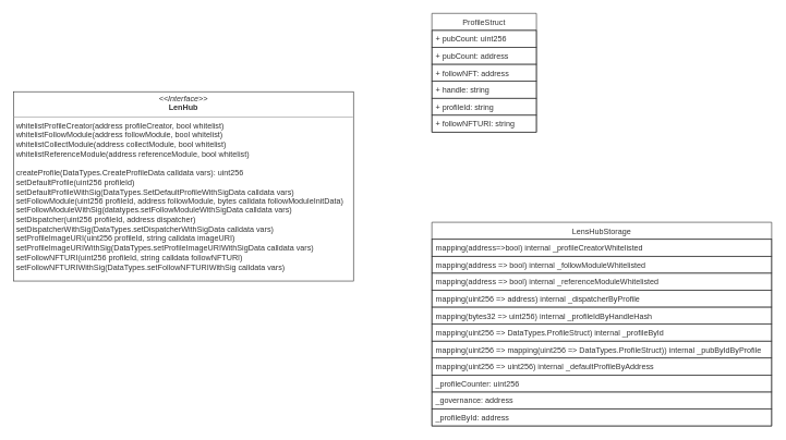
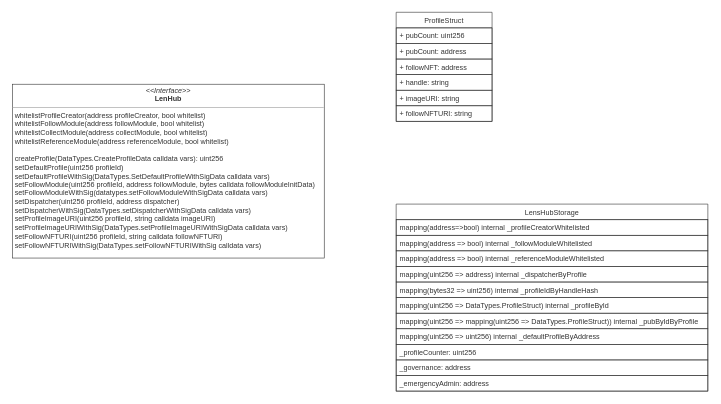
  <mxCell id="0" />
  <mxCell id="1" parent="0" />
  <mxCell id="2" value="ProfileStruct" style="swimlane;fontStyle=0;childLayout=stackLayout;horizontal=1;startSize=26;fillColor=none;horizontalStack=0;resizeParent=1;resizeParentMax=0;resizeLast=0;collapsible=1;marginBottom=0;fontColor=#333333;strokeColor=#333333;" parent="1" vertex="1"><mxGeometry x="660" y="20" width="160" height="182" as="geometry" /></mxCell>
  <mxCell id="3" value="+ pubCount: uint256" style="text;strokeColor=#333333;fillColor=none;align=left;verticalAlign=top;spacingLeft=4;spacingRight=4;overflow=hidden;rotatable=0;points=[[0,0.5],[1,0.5]];portConstraint=eastwest;fontColor=#333333;" parent="2" vertex="1"><mxGeometry y="26" width="160" height="26" as="geometry" /></mxCell>
  <mxCell id="4" value="+ pubCount: address" style="text;strokeColor=#333333;fillColor=none;align=left;verticalAlign=top;spacingLeft=4;spacingRight=4;overflow=hidden;rotatable=0;points=[[0,0.5],[1,0.5]];portConstraint=eastwest;fontColor=#333333;" parent="2" vertex="1"><mxGeometry y="52" width="160" height="26" as="geometry" /></mxCell>
  <mxCell id="5" value="+ followNFT: address" style="text;strokeColor=#333333;fillColor=none;align=left;verticalAlign=top;spacingLeft=4;spacingRight=4;overflow=hidden;rotatable=0;points=[[0,0.5],[1,0.5]];portConstraint=eastwest;fontColor=#333333;" parent="2" vertex="1"><mxGeometry y="78" width="160" height="26" as="geometry" /></mxCell>
  <mxCell id="6" value="+ handle: string" style="text;strokeColor=#333333;fillColor=none;align=left;verticalAlign=top;spacingLeft=4;spacingRight=4;overflow=hidden;rotatable=0;points=[[0,0.5],[1,0.5]];portConstraint=eastwest;fontColor=#333333;" parent="2" vertex="1"><mxGeometry y="104" width="160" height="26" as="geometry" /></mxCell>
- <mxCell id="7" value="+ profileId: string" style="text;strokeColor=#333333;fillColor=none;align=left;verticalAlign=top;spacingLeft=4;spacingRight=4;overflow=hidden;rotatable=0;points=[[0,0.5],[1,0.5]];portConstraint=eastwest;fontColor=#333333;" parent="2" vertex="1"><mxGeometry y="130" width="160" height="26" as="geometry" /></mxCell>
+ <mxCell id="7" value="+ imageURI: string" style="text;strokeColor=#333333;fillColor=none;align=left;verticalAlign=top;spacingLeft=4;spacingRight=4;overflow=hidden;rotatable=0;points=[[0,0.5],[1,0.5]];portConstraint=eastwest;fontColor=#333333;" parent="2" vertex="1"><mxGeometry y="130" width="160" height="26" as="geometry" /></mxCell>
  <mxCell id="8" value="+ followNFTURI: string" style="text;strokeColor=#333333;fillColor=none;align=left;verticalAlign=top;spacingLeft=4;spacingRight=4;overflow=hidden;rotatable=0;points=[[0,0.5],[1,0.5]];portConstraint=eastwest;fontColor=#333333;" parent="2" vertex="1"><mxGeometry y="156" width="160" height="26" as="geometry" /></mxCell>
  <mxCell id="9" value="LensHubStorage" style="swimlane;fontStyle=0;childLayout=stackLayout;horizontal=1;startSize=26;fillColor=none;horizontalStack=0;resizeParent=1;resizeParentMax=0;resizeLast=0;collapsible=1;marginBottom=0;fontColor=#333333;strokeColor=#333333;" parent="1" vertex="1"><mxGeometry x="660" y="340" width="520" height="312" as="geometry" /></mxCell>
  <mxCell id="10" value="mapping(address=&gt;bool) internal _profileCreatorWhitelisted" style="text;strokeColor=#333333;fillColor=none;align=left;verticalAlign=top;spacingLeft=4;spacingRight=4;overflow=hidden;rotatable=0;points=[[0,0.5],[1,0.5]];portConstraint=eastwest;fontColor=#333333;" parent="9" vertex="1"><mxGeometry y="26" width="520" height="26" as="geometry" /></mxCell>
  <mxCell id="11" value="mapping(address =&gt; bool) internal _followModuleWhitelisted" style="text;strokeColor=#333333;fillColor=none;align=left;verticalAlign=top;spacingLeft=4;spacingRight=4;overflow=hidden;rotatable=0;points=[[0,0.5],[1,0.5]];portConstraint=eastwest;fontColor=#333333;" parent="9" vertex="1"><mxGeometry y="52" width="520" height="26" as="geometry" /></mxCell>
  <mxCell id="12" value="mapping(address =&gt; bool) internal _referenceModuleWhitelisted" style="text;strokeColor=#333333;fillColor=none;align=left;verticalAlign=top;spacingLeft=4;spacingRight=4;overflow=hidden;rotatable=0;points=[[0,0.5],[1,0.5]];portConstraint=eastwest;fontColor=#333333;" parent="9" vertex="1"><mxGeometry y="78" width="520" height="26" as="geometry" /></mxCell>
  <mxCell id="13" value="mapping(uint256 =&gt; address) internal _dispatcherByProfile" style="text;strokeColor=#333333;fillColor=none;align=left;verticalAlign=top;spacingLeft=4;spacingRight=4;overflow=hidden;rotatable=0;points=[[0,0.5],[1,0.5]];portConstraint=eastwest;fontColor=#333333;" parent="9" vertex="1"><mxGeometry y="104" width="520" height="26" as="geometry" /></mxCell>
  <mxCell id="14" value="mapping(bytes32 =&gt; uint256) internal _profileIdByHandleHash" style="text;strokeColor=#333333;fillColor=none;align=left;verticalAlign=top;spacingLeft=4;spacingRight=4;overflow=hidden;rotatable=0;points=[[0,0.5],[1,0.5]];portConstraint=eastwest;fontColor=#333333;" parent="9" vertex="1"><mxGeometry y="130" width="520" height="26" as="geometry" /></mxCell>
  <mxCell id="15" value="mapping(uint256 =&gt; DataTypes.ProfileStruct) internal _profileById" style="text;strokeColor=#333333;fillColor=none;align=left;verticalAlign=top;spacingLeft=4;spacingRight=4;overflow=hidden;rotatable=0;points=[[0,0.5],[1,0.5]];portConstraint=eastwest;fontColor=#333333;" parent="9" vertex="1"><mxGeometry y="156" width="520" height="26" as="geometry" /></mxCell>
  <mxCell id="16" value="mapping(uint256 =&gt; mapping(uint256 =&gt; DataTypes.ProfileStruct)) internal _pubByIdByProfile" style="text;strokeColor=#333333;fillColor=none;align=left;verticalAlign=top;spacingLeft=4;spacingRight=4;overflow=hidden;rotatable=0;points=[[0,0.5],[1,0.5]];portConstraint=eastwest;fontColor=#333333;" parent="9" vertex="1"><mxGeometry y="182" width="520" height="26" as="geometry" /></mxCell>
  <mxCell id="17" value="mapping(uint256 =&gt; uint256) internal _defaultProfileByAddress" style="text;strokeColor=#333333;fillColor=none;align=left;verticalAlign=top;spacingLeft=4;spacingRight=4;overflow=hidden;rotatable=0;points=[[0,0.5],[1,0.5]];portConstraint=eastwest;fontColor=#333333;" parent="9" vertex="1"><mxGeometry y="208" width="520" height="26" as="geometry" /></mxCell>
  <mxCell id="18" value="_profileCounter: uint256" style="text;strokeColor=#333333;fillColor=none;align=left;verticalAlign=top;spacingLeft=4;spacingRight=4;overflow=hidden;rotatable=0;points=[[0,0.5],[1,0.5]];portConstraint=eastwest;fontColor=#333333;" parent="9" vertex="1"><mxGeometry y="234" width="520" height="26" as="geometry" /></mxCell>
  <mxCell id="19" value="_governance: address" style="text;strokeColor=#333333;fillColor=none;align=left;verticalAlign=top;spacingLeft=4;spacingRight=4;overflow=hidden;rotatable=0;points=[[0,0.5],[1,0.5]];portConstraint=eastwest;fontColor=#333333;" parent="9" vertex="1"><mxGeometry y="260" width="520" height="26" as="geometry" /></mxCell>
- <mxCell id="20" value="_profileById: address" style="text;strokeColor=#333333;fillColor=none;align=left;verticalAlign=top;spacingLeft=4;spacingRight=4;overflow=hidden;rotatable=0;points=[[0,0.5],[1,0.5]];portConstraint=eastwest;fontColor=#333333;" parent="9" vertex="1"><mxGeometry y="286" width="520" height="26" as="geometry" /></mxCell>
+ <mxCell id="20" value="_emergencyAdmin: address" style="text;strokeColor=#333333;fillColor=none;align=left;verticalAlign=top;spacingLeft=4;spacingRight=4;overflow=hidden;rotatable=0;points=[[0,0.5],[1,0.5]];portConstraint=eastwest;fontColor=#333333;" parent="9" vertex="1"><mxGeometry y="286" width="520" height="26" as="geometry" /></mxCell>
  <mxCell id="21" value="&lt;p style=&quot;margin: 0px ; margin-top: 4px ; text-align: center&quot;&gt;&lt;i&gt;&amp;lt;&amp;lt;Interface&amp;gt;&amp;gt;&lt;/i&gt;&lt;br&gt;&lt;b&gt;LenHub&lt;/b&gt;&lt;/p&gt;&lt;hr size=&quot;1&quot;&gt;&lt;p style=&quot;margin: 0px ; margin-left: 4px&quot;&gt;whitelistProfileCreator(address profileCreator, bool whitelist)&lt;br&gt;whitelistFollowModule(address followModule, bool whitelist)&lt;/p&gt;&lt;p style=&quot;margin: 0px ; margin-left: 4px&quot;&gt;whitelistCollectModule(address collectModule, bool whitelist)&lt;/p&gt;&lt;p style=&quot;margin: 0px ; margin-left: 4px&quot;&gt;whitelistReferenceModule(address referenceModule, bool whitelist&lt;span&gt;)&lt;/span&gt;&lt;/p&gt;&lt;p style=&quot;margin: 0px ; margin-left: 4px&quot;&gt;&lt;span&gt;&lt;br&gt;&lt;/span&gt;&lt;/p&gt;&lt;p style=&quot;margin: 0px ; margin-left: 4px&quot;&gt;&lt;span&gt;createProfile(DataTypes.CreateProfileData calldata vars): uint256&lt;/span&gt;&lt;/p&gt;&lt;p style=&quot;margin: 0px ; margin-left: 4px&quot;&gt;setDefaultProfile(uint256 profileId)&lt;/p&gt;&lt;p style=&quot;margin: 0px ; margin-left: 4px&quot;&gt;setDefaultProfileWithSig(DataTypes.SetDefaultProfileWithSigData calldata vars)&lt;/p&gt;&lt;p style=&quot;margin: 0px ; margin-left: 4px&quot;&gt;setFollowModule(uint256 profileId, address followModule, bytes calldata followModuleInitData)&lt;/p&gt;&lt;p style=&quot;margin: 0px ; margin-left: 4px&quot;&gt;setFollowModuleWithSig(datatypes.setFollowModuleWithSigData calldata vars)&lt;/p&gt;&lt;p style=&quot;margin: 0px ; margin-left: 4px&quot;&gt;setDispatcher(uint256 profileId, address dispatcher)&lt;/p&gt;&lt;p style=&quot;margin: 0px ; margin-left: 4px&quot;&gt;setDispatcherWithSig(DataTypes.setDispatcherWithSigData calldata vars)&lt;/p&gt;&lt;p style=&quot;margin: 0px ; margin-left: 4px&quot;&gt;setProfileImageURI(uint256 profileId, string calldata imageURI)&lt;/p&gt;&lt;p style=&quot;margin: 0px ; margin-left: 4px&quot;&gt;setProfileImageURIWithSig(DataTypes.setProfileImageURIWithSigData calldata vars)&lt;/p&gt;&lt;p style=&quot;margin: 0px ; margin-left: 4px&quot;&gt;setFollowNFTURI(uint256 profileId, string calldata followNFTURI)&lt;/p&gt;&lt;p style=&quot;margin: 0px ; margin-left: 4px&quot;&gt;setFollowNFTURIWithSig(DataTypes.setFollowNFTURIWithSig calldata vars)&lt;/p&gt;&lt;p style=&quot;margin: 0px ; margin-left: 4px&quot;&gt;&lt;br&gt;&lt;/p&gt;" style="verticalAlign=top;align=left;overflow=fill;fontSize=12;fontFamily=Helvetica;html=1;fontColor=#333333;strokeColor=#333333;fillColor=none;" parent="1" vertex="1"><mxGeometry x="20" y="140" width="520" height="290" as="geometry" /></mxCell>
